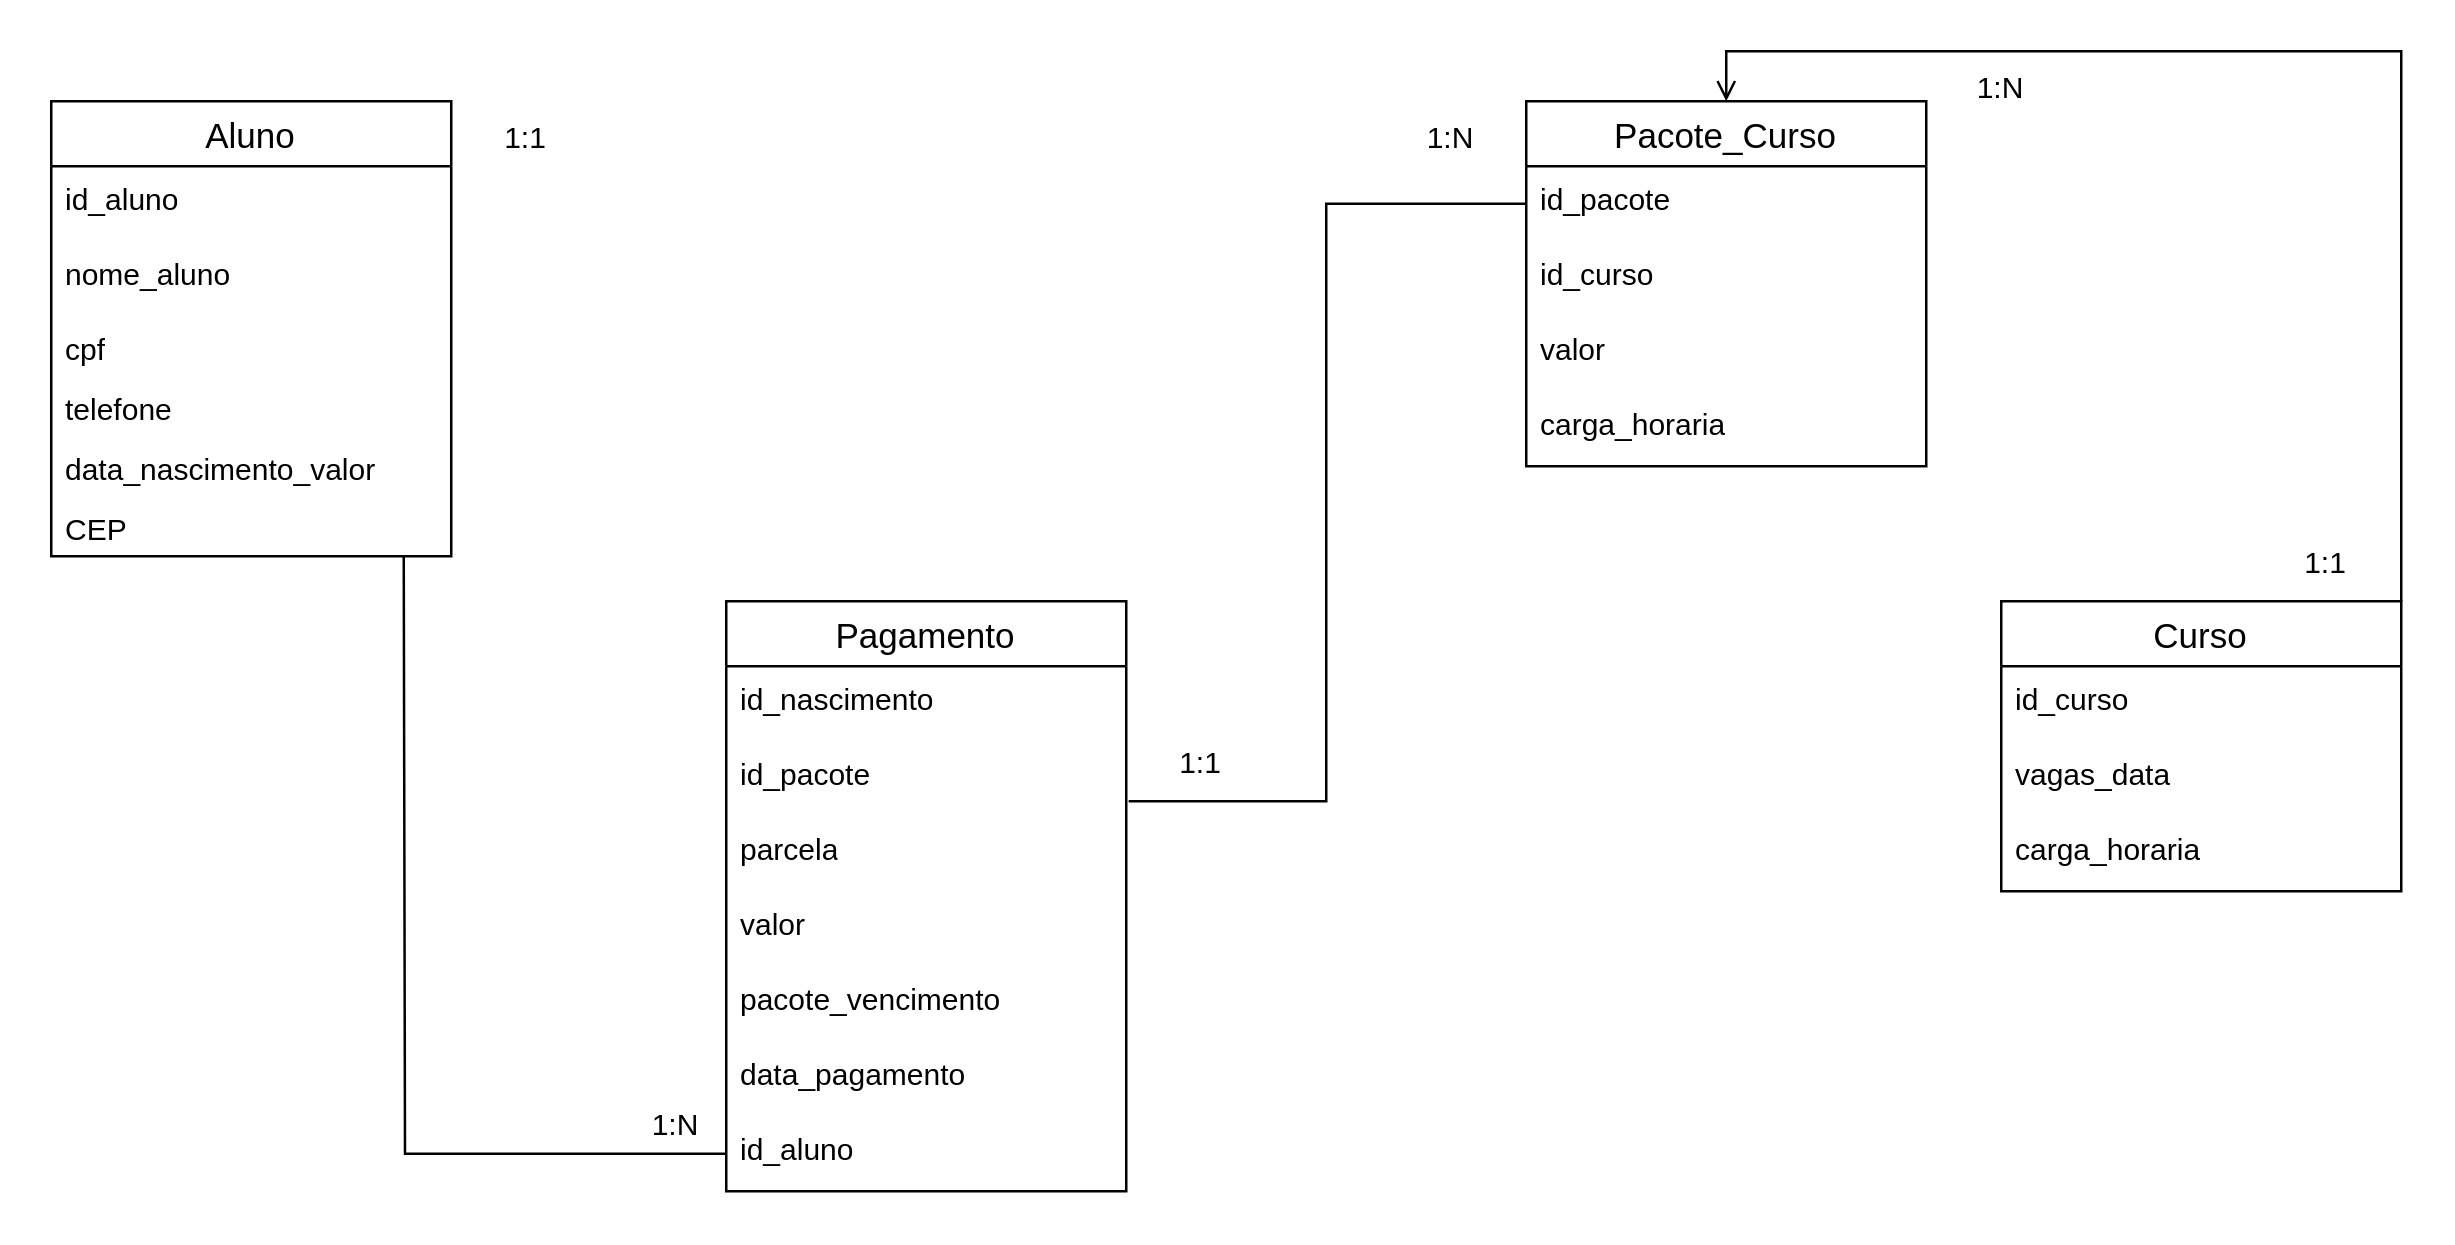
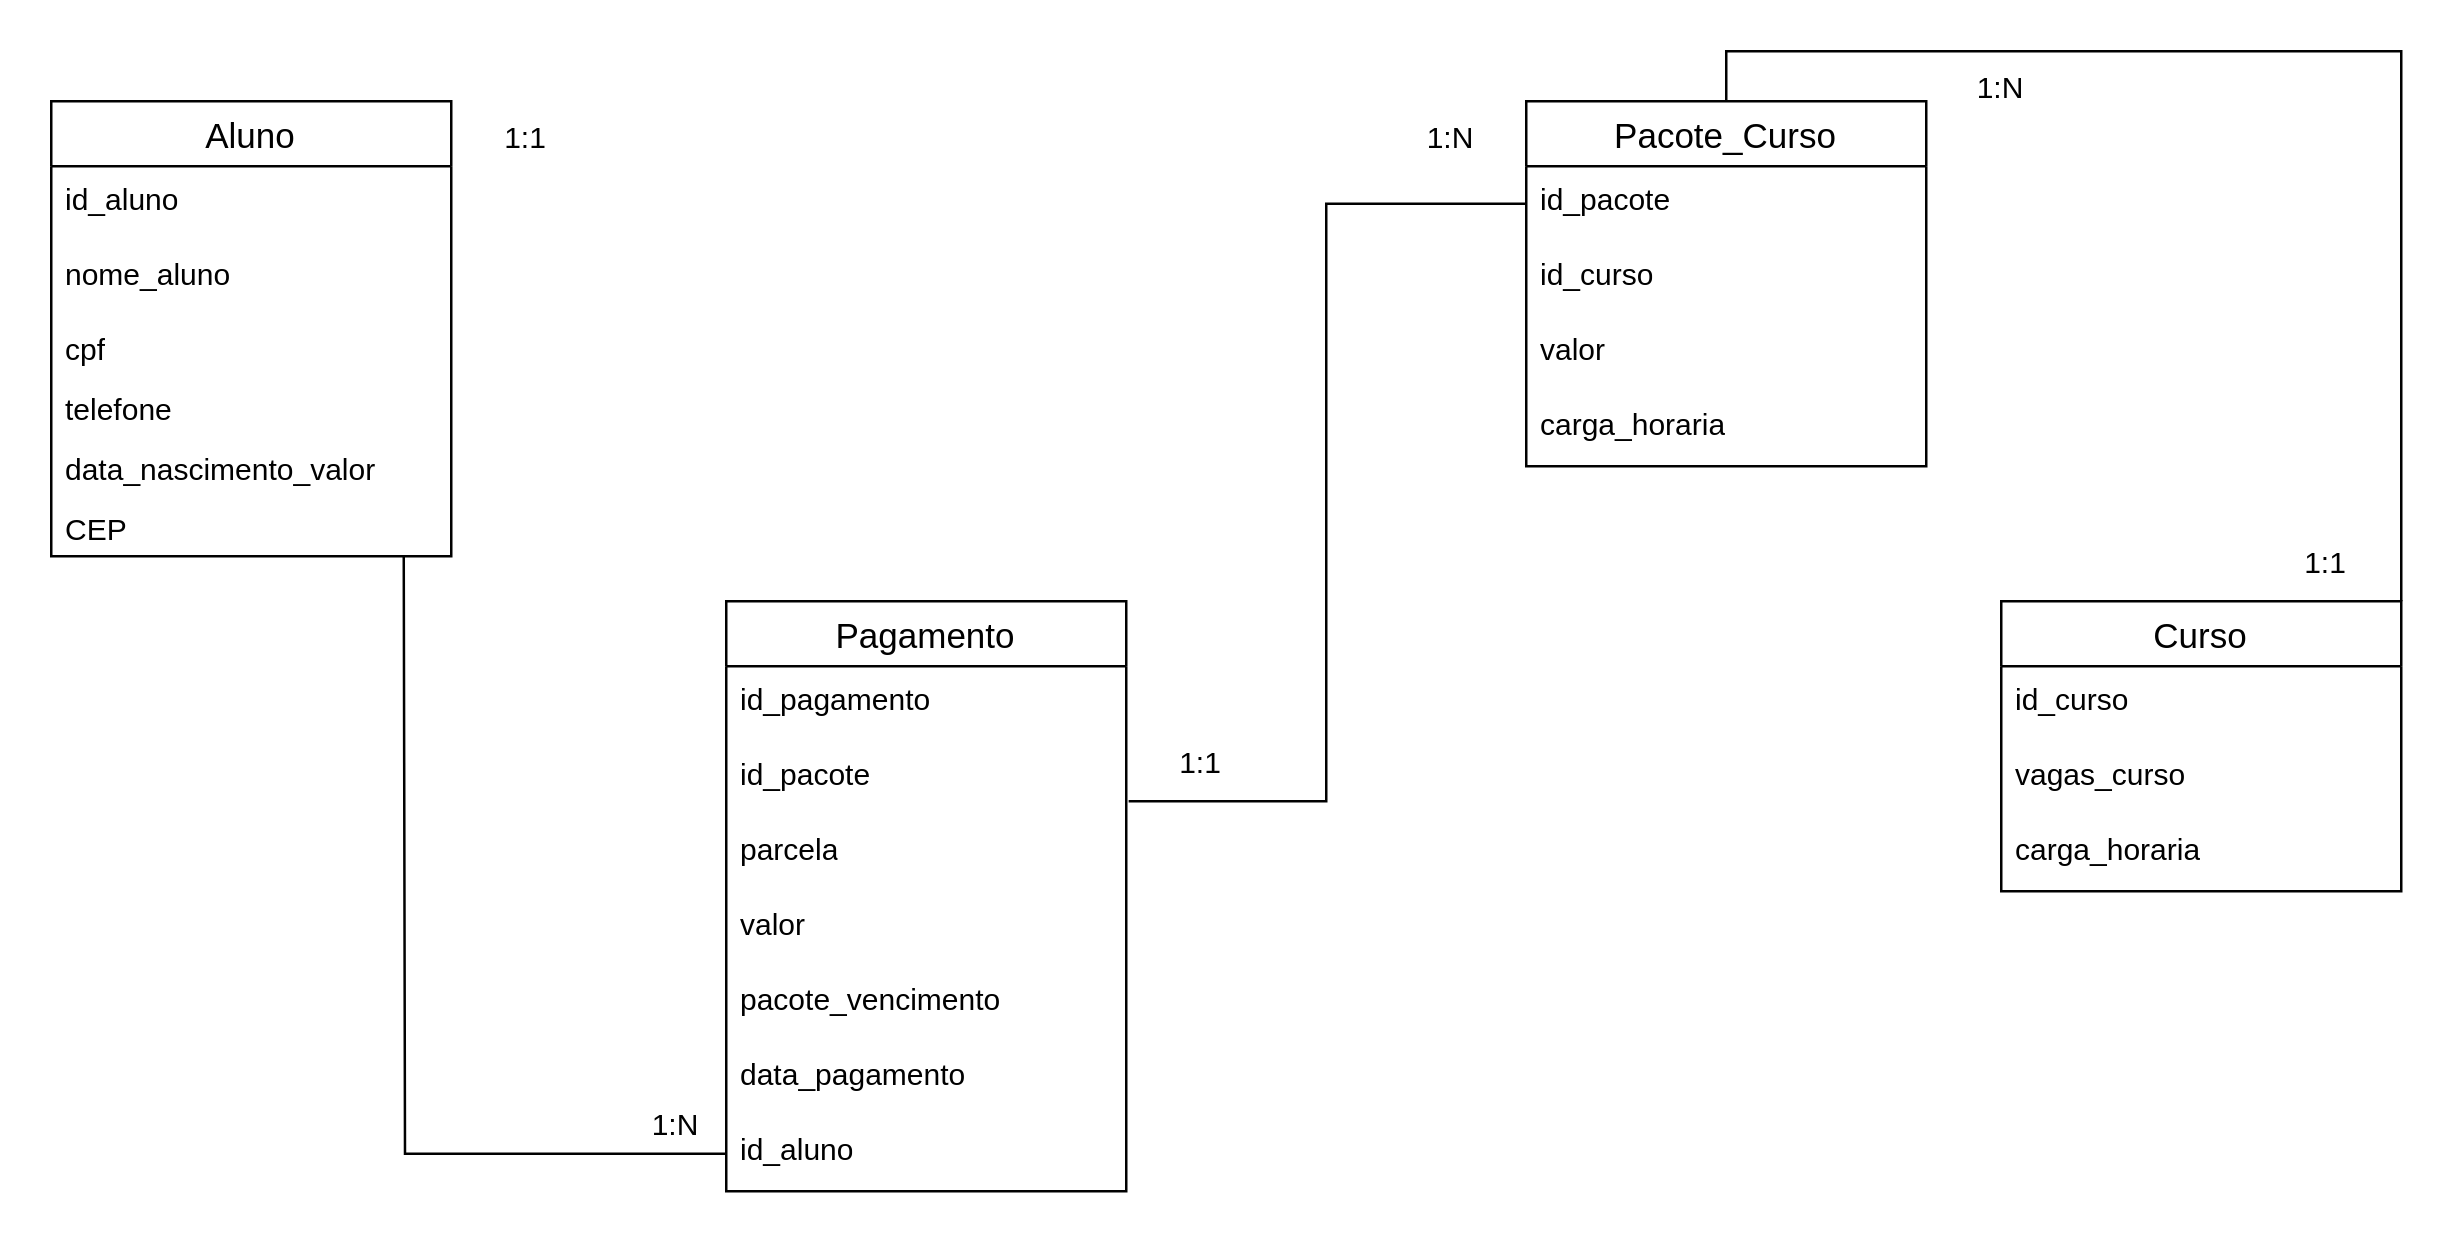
  <mxCell id="0" />
  <mxCell id="1" parent="0" />
  <mxCell id="2" value="Aluno" style="swimlane;fontStyle=0;childLayout=stackLayout;horizontal=1;startSize=26;horizontalStack=0;resizeParent=1;resizeParentMax=0;resizeLast=0;collapsible=1;marginBottom=0;align=center;fontSize=14;" vertex="1" parent="1"><mxGeometry x="20" y="40" width="160" height="182" as="geometry" /></mxCell>
  <mxCell id="3" value="id_aluno" style="text;strokeColor=none;fillColor=none;spacingLeft=4;spacingRight=4;overflow=hidden;rotatable=0;points=[[0,0.5],[1,0.5]];portConstraint=eastwest;fontSize=12;whiteSpace=wrap;html=1;" vertex="1" parent="2"><mxGeometry y="26" width="160" height="30" as="geometry" /></mxCell>
  <mxCell id="4" value="nome_aluno" style="text;strokeColor=none;fillColor=none;spacingLeft=4;spacingRight=4;overflow=hidden;rotatable=0;points=[[0,0.5],[1,0.5]];portConstraint=eastwest;fontSize=12;whiteSpace=wrap;html=1;" vertex="1" parent="2"><mxGeometry y="56" width="160" height="30" as="geometry" /></mxCell>
  <mxCell id="5" value="cpf" style="text;strokeColor=none;fillColor=none;spacingLeft=4;spacingRight=4;overflow=hidden;rotatable=0;points=[[0,0.5],[1,0.5]];portConstraint=eastwest;fontSize=12;whiteSpace=wrap;html=1;" vertex="1" parent="2"><mxGeometry y="86" width="160" height="24" as="geometry" /></mxCell>
  <mxCell id="6" value="telefone" style="text;strokeColor=none;fillColor=none;spacingLeft=4;spacingRight=4;overflow=hidden;rotatable=0;points=[[0,0.5],[1,0.5]];portConstraint=eastwest;fontSize=12;whiteSpace=wrap;html=1;" vertex="1" parent="2"><mxGeometry y="110" width="160" height="24" as="geometry" /></mxCell>
  <mxCell id="7" value="data_nascimento_valor" style="text;strokeColor=none;fillColor=none;spacingLeft=4;spacingRight=4;overflow=hidden;rotatable=0;points=[[0,0.5],[1,0.5]];portConstraint=eastwest;fontSize=12;whiteSpace=wrap;html=1;" vertex="1" parent="2"><mxGeometry y="134" width="160" height="24" as="geometry" /></mxCell>
  <mxCell id="8" value="CEP" style="text;strokeColor=none;fillColor=none;spacingLeft=4;spacingRight=4;overflow=hidden;rotatable=0;points=[[0,0.5],[1,0.5]];portConstraint=eastwest;fontSize=12;whiteSpace=wrap;html=1;" vertex="1" parent="2"><mxGeometry y="158" width="160" height="24" as="geometry" /></mxCell>
- <mxCell id="9" style="edgeStyle=orthogonalEdgeStyle;rounded=0;orthogonalLoop=1;jettySize=auto;html=1;exitX=1;exitY=0;exitDx=0;exitDy=0;entryX=0.5;entryY=0;entryDx=0;entryDy=0;endArrow=open;endFill=0;" edge="1" parent="1" source="10" target="14"><mxGeometry relative="1" as="geometry" /></mxCell>
+ <mxCell id="9" style="edgeStyle=orthogonalEdgeStyle;rounded=0;orthogonalLoop=1;jettySize=auto;html=1;exitX=1;exitY=0;exitDx=0;exitDy=0;entryX=0.5;entryY=0;entryDx=0;entryDy=0;endArrow=none;endFill=0;" edge="1" parent="1" source="10" target="14"><mxGeometry relative="1" as="geometry" /></mxCell>
  <mxCell id="10" value="Curso" style="swimlane;fontStyle=0;childLayout=stackLayout;horizontal=1;startSize=26;horizontalStack=0;resizeParent=1;resizeParentMax=0;resizeLast=0;collapsible=1;marginBottom=0;align=center;fontSize=14;" vertex="1" parent="1"><mxGeometry x="800" y="240" width="160" height="116" as="geometry" /></mxCell>
  <mxCell id="11" value="id_curso" style="text;strokeColor=none;fillColor=none;spacingLeft=4;spacingRight=4;overflow=hidden;rotatable=0;points=[[0,0.5],[1,0.5]];portConstraint=eastwest;fontSize=12;whiteSpace=wrap;html=1;" vertex="1" parent="10"><mxGeometry y="26" width="160" height="30" as="geometry" /></mxCell>
- <mxCell id="12" value="vagas_data" style="text;strokeColor=none;fillColor=none;spacingLeft=4;spacingRight=4;overflow=hidden;rotatable=0;points=[[0,0.5],[1,0.5]];portConstraint=eastwest;fontSize=12;whiteSpace=wrap;html=1;" vertex="1" parent="10"><mxGeometry y="56" width="160" height="30" as="geometry" /></mxCell>
+ <mxCell id="12" value="vagas_curso" style="text;strokeColor=none;fillColor=none;spacingLeft=4;spacingRight=4;overflow=hidden;rotatable=0;points=[[0,0.5],[1,0.5]];portConstraint=eastwest;fontSize=12;whiteSpace=wrap;html=1;" vertex="1" parent="10"><mxGeometry y="56" width="160" height="30" as="geometry" /></mxCell>
  <mxCell id="13" value="carga_horaria" style="text;strokeColor=none;fillColor=none;spacingLeft=4;spacingRight=4;overflow=hidden;rotatable=0;points=[[0,0.5],[1,0.5]];portConstraint=eastwest;fontSize=12;whiteSpace=wrap;html=1;" vertex="1" parent="10"><mxGeometry y="86" width="160" height="30" as="geometry" /></mxCell>
  <mxCell id="14" value="Pacote_Curso" style="swimlane;fontStyle=0;childLayout=stackLayout;horizontal=1;startSize=26;horizontalStack=0;resizeParent=1;resizeParentMax=0;resizeLast=0;collapsible=1;marginBottom=0;align=center;fontSize=14;" vertex="1" parent="1"><mxGeometry x="610" y="40" width="160" height="146" as="geometry" /></mxCell>
  <mxCell id="15" value="id_pacote" style="text;strokeColor=none;fillColor=none;spacingLeft=4;spacingRight=4;overflow=hidden;rotatable=0;points=[[0,0.5],[1,0.5]];portConstraint=eastwest;fontSize=12;whiteSpace=wrap;html=1;" vertex="1" parent="14"><mxGeometry y="26" width="160" height="30" as="geometry" /></mxCell>
  <mxCell id="16" value="id_curso" style="text;strokeColor=none;fillColor=none;spacingLeft=4;spacingRight=4;overflow=hidden;rotatable=0;points=[[0,0.5],[1,0.5]];portConstraint=eastwest;fontSize=12;whiteSpace=wrap;html=1;" vertex="1" parent="14"><mxGeometry y="56" width="160" height="30" as="geometry" /></mxCell>
  <mxCell id="17" value="valor" style="text;strokeColor=none;fillColor=none;spacingLeft=4;spacingRight=4;overflow=hidden;rotatable=0;points=[[0,0.5],[1,0.5]];portConstraint=eastwest;fontSize=12;whiteSpace=wrap;html=1;" vertex="1" parent="14"><mxGeometry y="86" width="160" height="30" as="geometry" /></mxCell>
  <mxCell id="18" value="carga_horaria" style="text;strokeColor=none;fillColor=none;spacingLeft=4;spacingRight=4;overflow=hidden;rotatable=0;points=[[0,0.5],[1,0.5]];portConstraint=eastwest;fontSize=12;whiteSpace=wrap;html=1;" vertex="1" parent="14"><mxGeometry y="116" width="160" height="30" as="geometry" /></mxCell>
  <mxCell id="19" value="Pagamento" style="swimlane;fontStyle=0;childLayout=stackLayout;horizontal=1;startSize=26;horizontalStack=0;resizeParent=1;resizeParentMax=0;resizeLast=0;collapsible=1;marginBottom=0;align=center;fontSize=14;" vertex="1" parent="1"><mxGeometry x="290" y="240" width="160" height="236" as="geometry" /></mxCell>
- <mxCell id="20" value="id_nascimento" style="text;strokeColor=none;fillColor=none;spacingLeft=4;spacingRight=4;overflow=hidden;rotatable=0;points=[[0,0.5],[1,0.5]];portConstraint=eastwest;fontSize=12;whiteSpace=wrap;html=1;" vertex="1" parent="19"><mxGeometry y="26" width="160" height="30" as="geometry" /></mxCell>
+ <mxCell id="20" value="id_pagamento" style="text;strokeColor=none;fillColor=none;spacingLeft=4;spacingRight=4;overflow=hidden;rotatable=0;points=[[0,0.5],[1,0.5]];portConstraint=eastwest;fontSize=12;whiteSpace=wrap;html=1;" vertex="1" parent="19"><mxGeometry y="26" width="160" height="30" as="geometry" /></mxCell>
  <mxCell id="21" value="id_pacote" style="text;strokeColor=none;fillColor=none;spacingLeft=4;spacingRight=4;overflow=hidden;rotatable=0;points=[[0,0.5],[1,0.5]];portConstraint=eastwest;fontSize=12;whiteSpace=wrap;html=1;" vertex="1" parent="19"><mxGeometry y="56" width="160" height="30" as="geometry" /></mxCell>
  <mxCell id="22" value="parcela" style="text;strokeColor=none;fillColor=none;spacingLeft=4;spacingRight=4;overflow=hidden;rotatable=0;points=[[0,0.5],[1,0.5]];portConstraint=eastwest;fontSize=12;whiteSpace=wrap;html=1;" vertex="1" parent="19"><mxGeometry y="86" width="160" height="30" as="geometry" /></mxCell>
  <mxCell id="23" value="valor" style="text;strokeColor=none;fillColor=none;spacingLeft=4;spacingRight=4;overflow=hidden;rotatable=0;points=[[0,0.5],[1,0.5]];portConstraint=eastwest;fontSize=12;whiteSpace=wrap;html=1;" vertex="1" parent="19"><mxGeometry y="116" width="160" height="30" as="geometry" /></mxCell>
  <mxCell id="24" value="pacote_vencimento" style="text;strokeColor=none;fillColor=none;spacingLeft=4;spacingRight=4;overflow=hidden;rotatable=0;points=[[0,0.5],[1,0.5]];portConstraint=eastwest;fontSize=12;whiteSpace=wrap;html=1;" vertex="1" parent="19"><mxGeometry y="146" width="160" height="30" as="geometry" /></mxCell>
  <mxCell id="25" value="data_pagamento" style="text;strokeColor=none;fillColor=none;spacingLeft=4;spacingRight=4;overflow=hidden;rotatable=0;points=[[0,0.5],[1,0.5]];portConstraint=eastwest;fontSize=12;whiteSpace=wrap;html=1;" vertex="1" parent="19"><mxGeometry y="176" width="160" height="30" as="geometry" /></mxCell>
  <mxCell id="26" value="id_aluno" style="text;strokeColor=none;fillColor=none;spacingLeft=4;spacingRight=4;overflow=hidden;rotatable=0;points=[[0,0.5],[1,0.5]];portConstraint=eastwest;fontSize=12;whiteSpace=wrap;html=1;" vertex="1" parent="19"><mxGeometry y="206" width="160" height="30" as="geometry" /></mxCell>
  <mxCell id="27" style="edgeStyle=orthogonalEdgeStyle;rounded=0;orthogonalLoop=1;jettySize=auto;html=1;exitX=1;exitY=0.5;exitDx=0;exitDy=0;entryX=0;entryY=0.5;entryDx=0;entryDy=0;endArrow=none;endFill=0;" edge="1" parent="1" target="26"><mxGeometry relative="1" as="geometry"><mxPoint x="161" y="222" as="sourcePoint" /><mxPoint x="274.04" y="464" as="targetPoint" /></mxGeometry></mxCell>
  <mxCell id="28" style="edgeStyle=orthogonalEdgeStyle;rounded=0;orthogonalLoop=1;jettySize=auto;html=1;exitX=0;exitY=0.5;exitDx=0;exitDy=0;entryX=1.006;entryY=0.8;entryDx=0;entryDy=0;entryPerimeter=0;endArrow=none;endFill=0;" edge="1" parent="1" source="15" target="21"><mxGeometry relative="1" as="geometry" /></mxCell>
  <mxCell id="29" value="1:1" style="text;html=1;align=center;verticalAlign=middle;whiteSpace=wrap;rounded=0;" vertex="1" parent="1"><mxGeometry x="180" y="40" width="60" height="30" as="geometry" /></mxCell>
  <mxCell id="30" value="1:N" style="text;html=1;align=center;verticalAlign=middle;whiteSpace=wrap;rounded=0;" vertex="1" parent="1"><mxGeometry x="770" y="20" width="60" height="30" as="geometry" /></mxCell>
  <mxCell id="31" value="1:1" style="text;html=1;align=center;verticalAlign=middle;whiteSpace=wrap;rounded=0;" vertex="1" parent="1"><mxGeometry x="450" y="290" width="60" height="30" as="geometry" /></mxCell>
  <mxCell id="32" value="1:1" style="text;html=1;align=center;verticalAlign=middle;whiteSpace=wrap;rounded=0;" vertex="1" parent="1"><mxGeometry x="900" y="210" width="60" height="30" as="geometry" /></mxCell>
  <mxCell id="33" value="1:N" style="text;html=1;align=center;verticalAlign=middle;whiteSpace=wrap;rounded=0;" vertex="1" parent="1"><mxGeometry x="240" y="435" width="60" height="30" as="geometry" /></mxCell>
  <mxCell id="34" value="1:N" style="text;html=1;align=center;verticalAlign=middle;whiteSpace=wrap;rounded=0;" vertex="1" parent="1"><mxGeometry x="550" y="40" width="60" height="30" as="geometry" /></mxCell>
